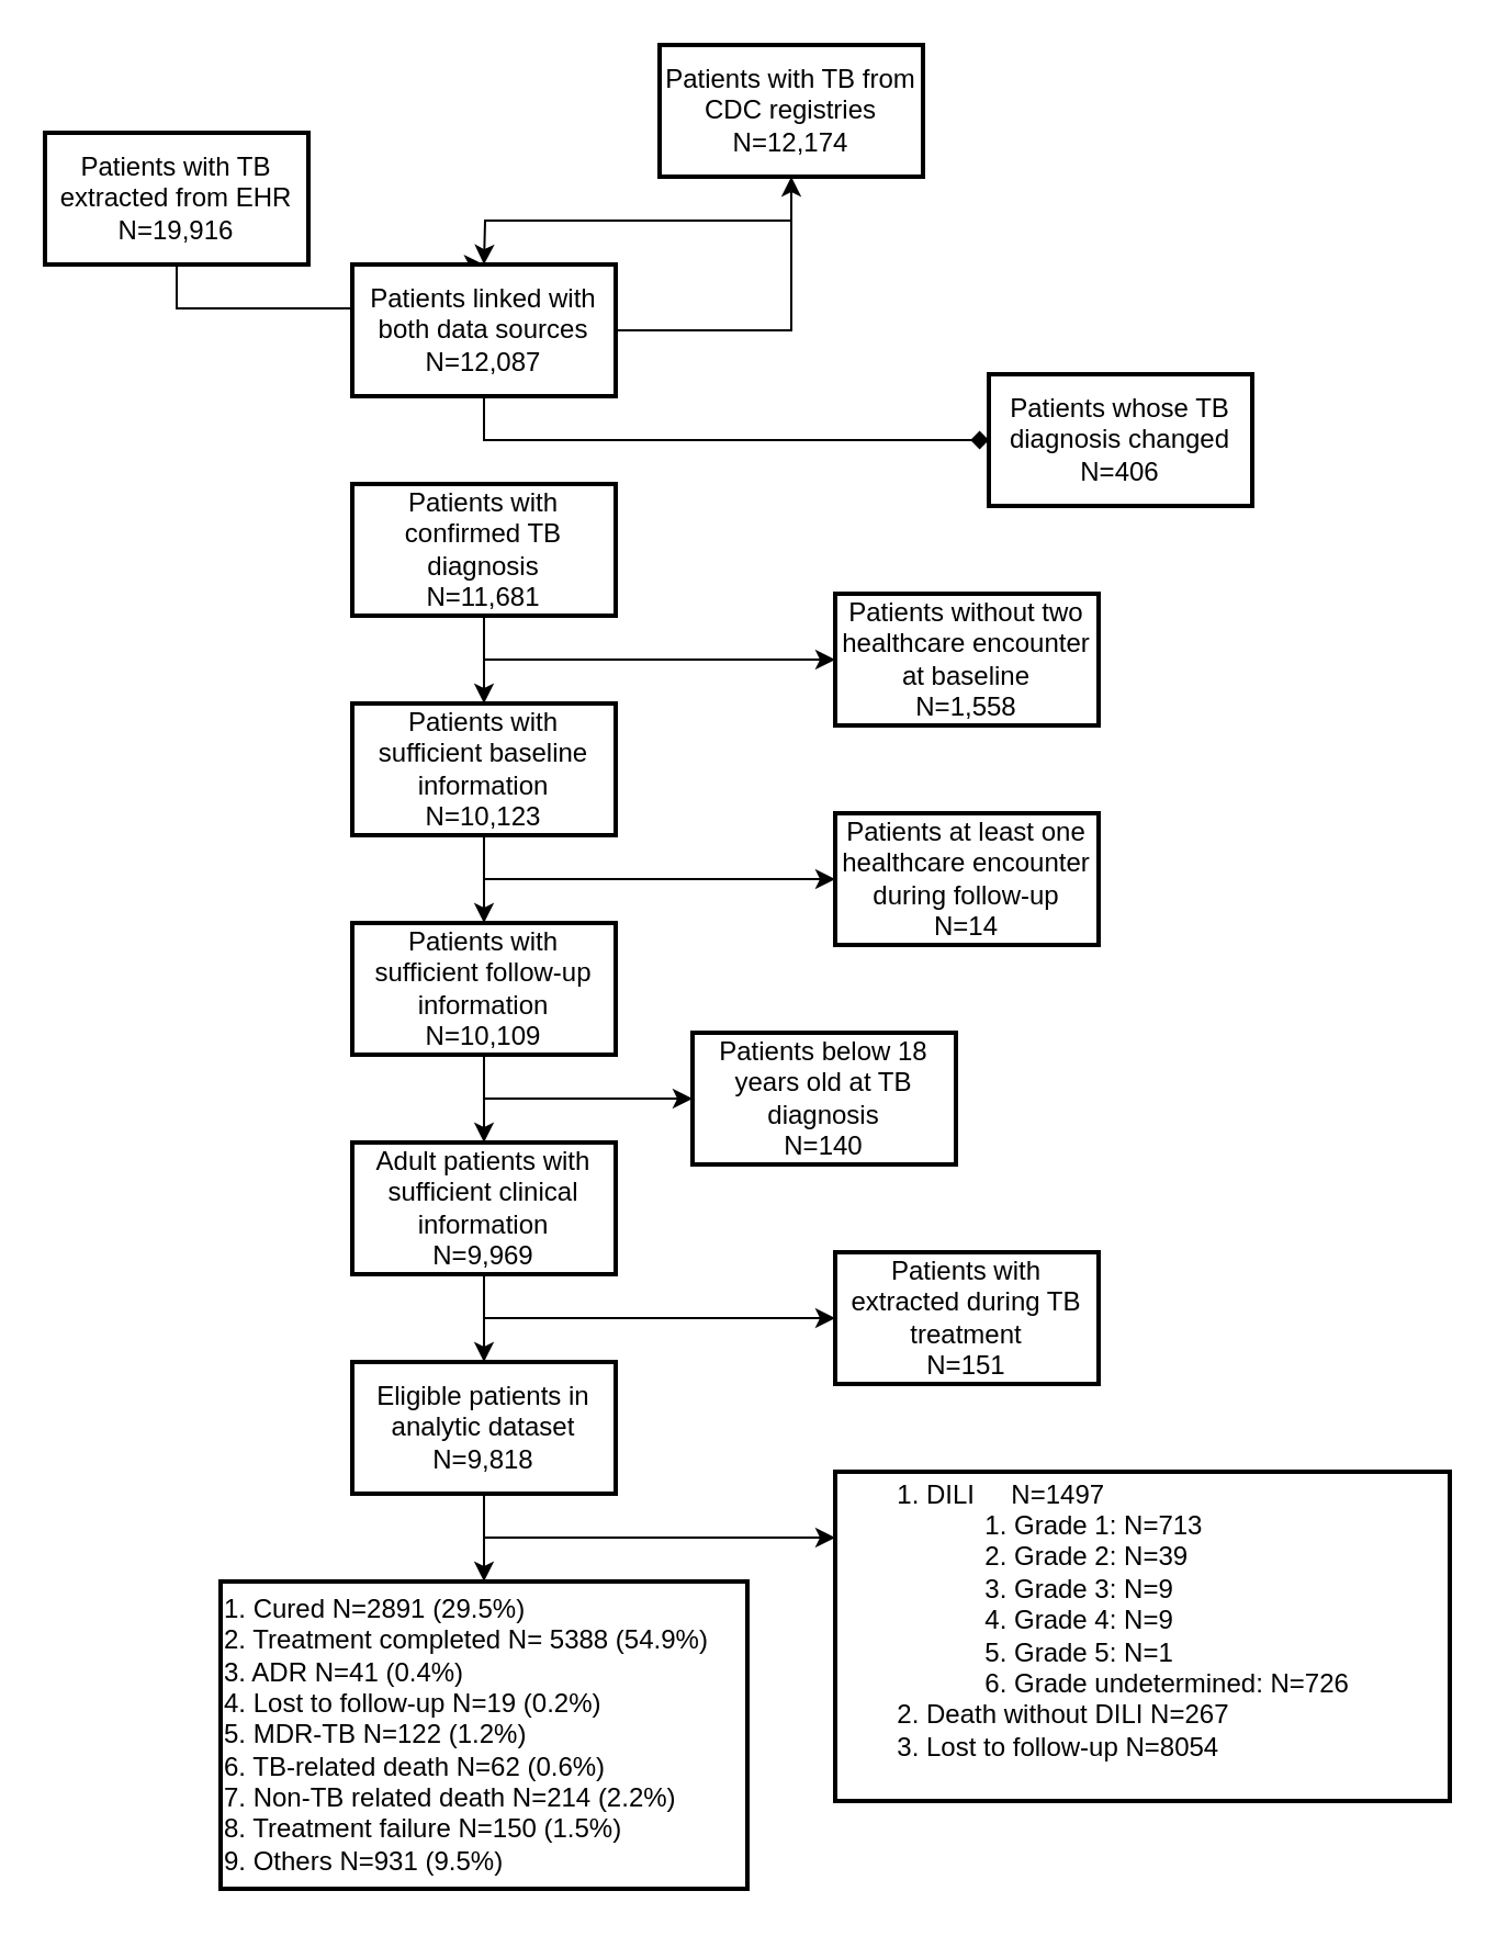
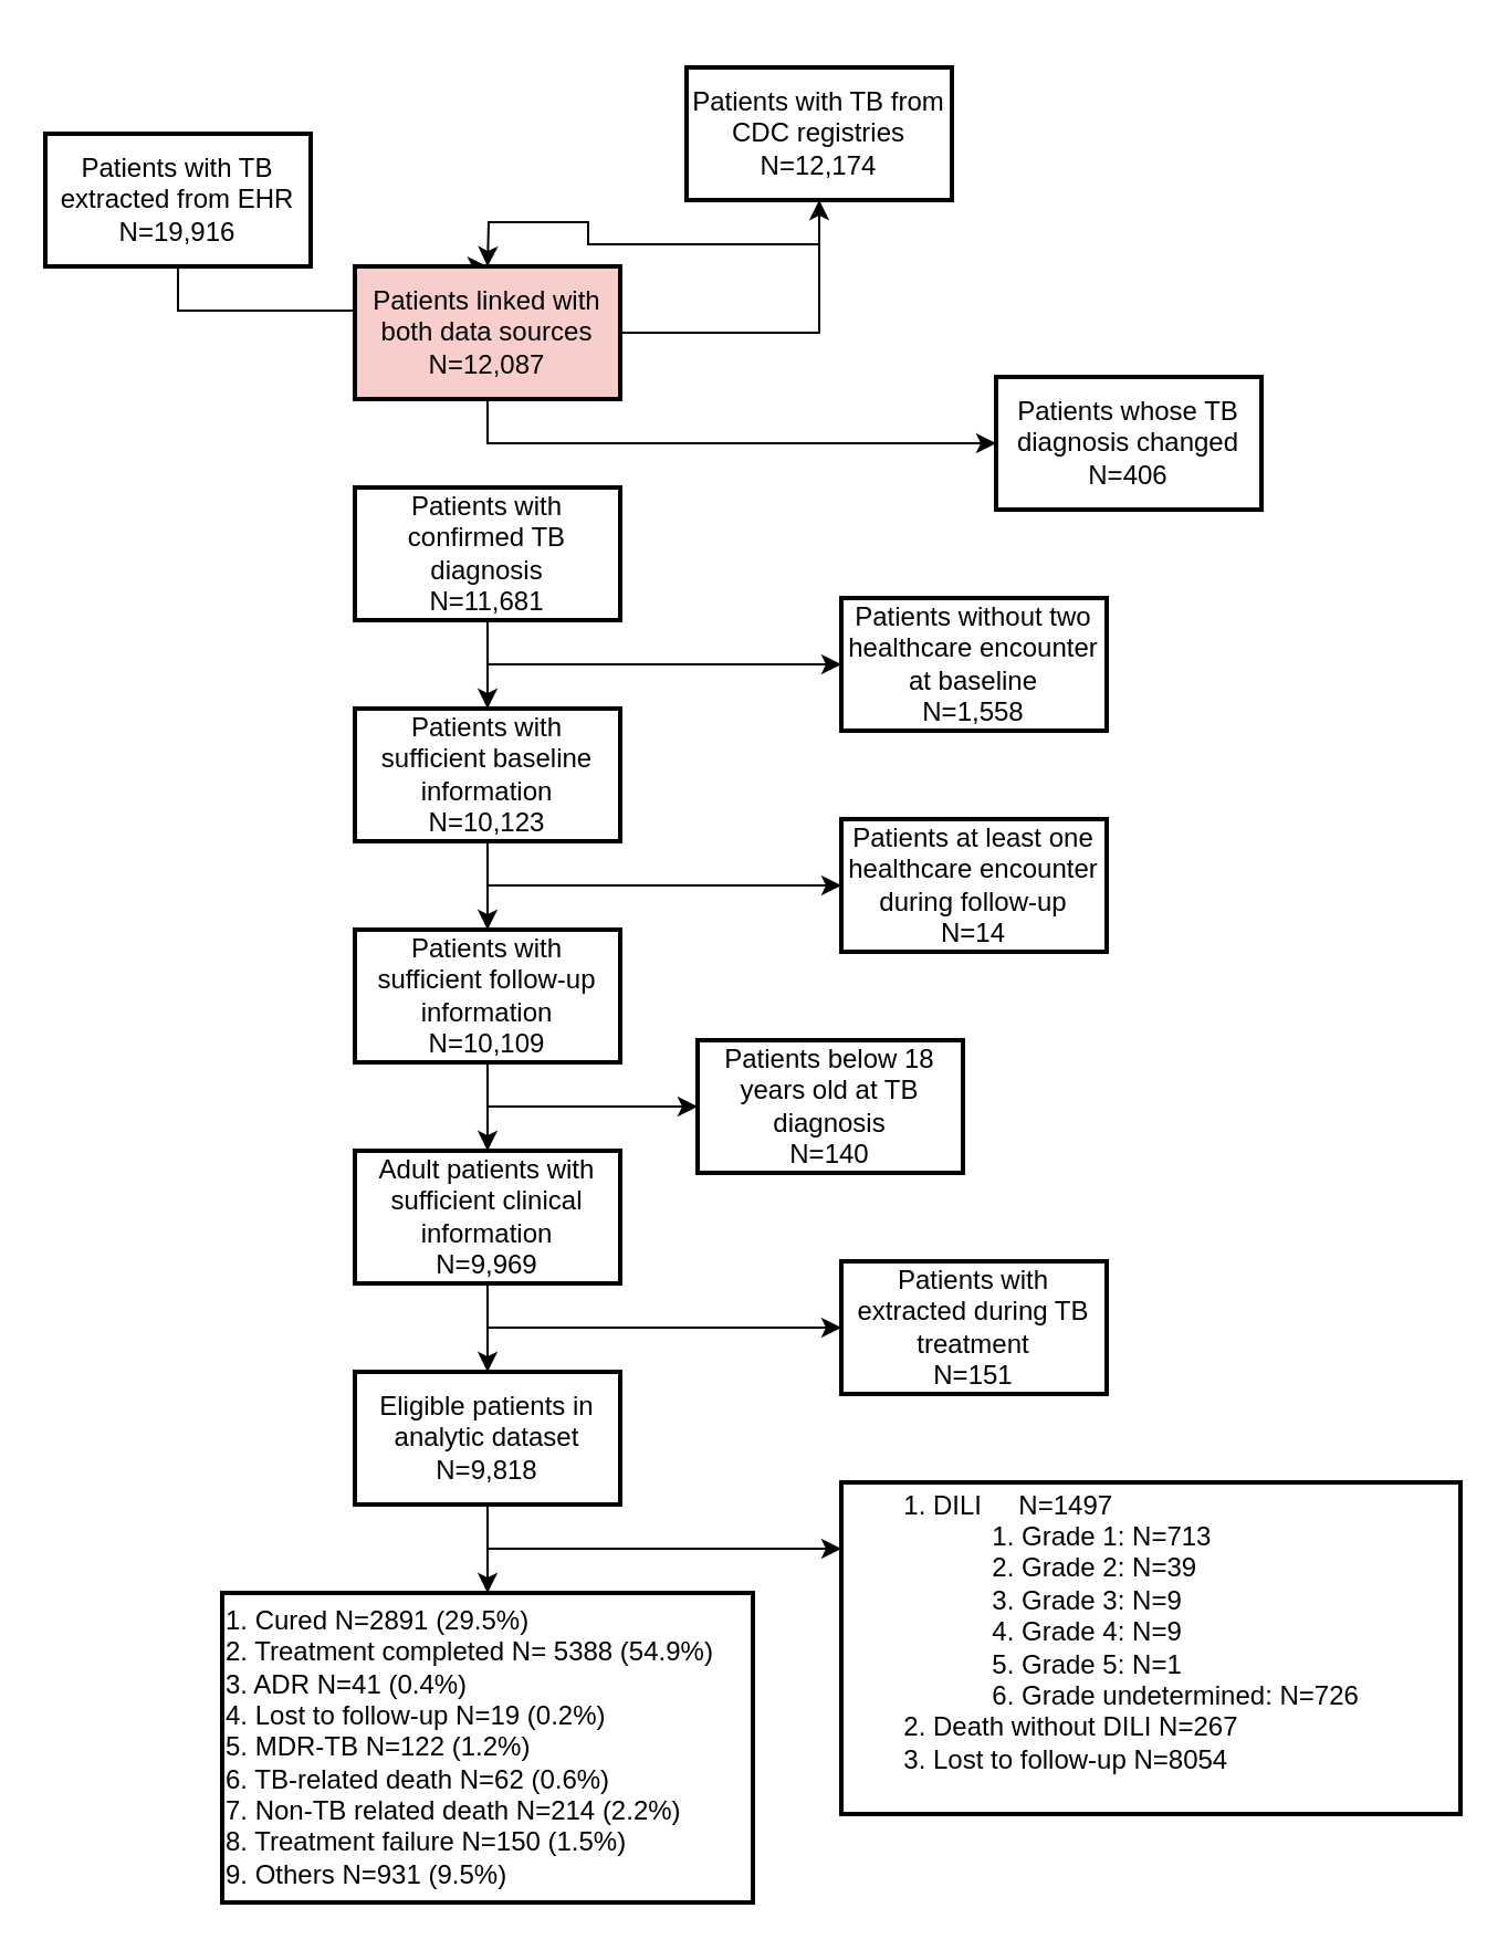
  <mxCell id="0" />
  <mxCell id="1" parent="0" />
  <mxCell id="2" style="edgeStyle=orthogonalEdgeStyle;rounded=0;orthogonalLoop=1;jettySize=auto;html=1;exitX=0.5;exitY=1;exitDx=0;exitDy=0;" parent="1" source="3" edge="1"><mxGeometry relative="1" as="geometry"><mxPoint x="220" y="120" as="targetPoint" /><mxPoint x="80" y="100" as="sourcePoint" /></mxGeometry></mxCell>
  <mxCell id="3" value="&lt;div&gt;Patients with TB extracted from EHR&lt;/div&gt;&lt;div&gt;N=19,916&lt;br&gt;&lt;/div&gt;" style="rounded=0;whiteSpace=wrap;html=1;strokeWidth=2;" parent="1" vertex="1"><mxGeometry x="20" y="60" width="120" height="60" as="geometry" /></mxCell>
  <mxCell id="4" style="edgeStyle=orthogonalEdgeStyle;rounded=0;orthogonalLoop=1;jettySize=auto;html=1;exitX=0.5;exitY=1;exitDx=0;exitDy=0;" parent="1" source="5" edge="1"><mxGeometry relative="1" as="geometry"><mxPoint x="220" y="120" as="targetPoint" /></mxGeometry></mxCell>
- <mxCell id="5" value="&lt;div&gt;Patients with TB from CDC registries&lt;br&gt;&lt;/div&gt;&lt;div&gt;N=12,174&lt;br&gt;&lt;/div&gt;" style="rounded=0;whiteSpace=wrap;html=1;strokeWidth=2;" parent="1" vertex="1"><mxGeometry x="300" y="20" width="120" height="60" as="geometry" /></mxCell>
+ <mxCell id="5" value="&lt;div&gt;Patients with TB from CDC registries&lt;br&gt;&lt;/div&gt;&lt;div&gt;N=12,174&lt;br&gt;&lt;/div&gt;" style="rounded=0;whiteSpace=wrap;html=1;strokeWidth=2;" parent="1" vertex="1"><mxGeometry x="310" y="30" width="120" height="60" as="geometry" /></mxCell>
  <mxCell id="6" value="" style="edgeStyle=orthogonalEdgeStyle;rounded=0;orthogonalLoop=1;jettySize=auto;html=1;" parent="1" source="8" target="5" edge="1"><mxGeometry relative="1" as="geometry" /></mxCell>
- <mxCell id="7" style="edgeStyle=orthogonalEdgeStyle;rounded=0;orthogonalLoop=1;jettySize=auto;html=1;exitX=0.5;exitY=1;exitDx=0;exitDy=0;entryX=0;entryY=0.5;entryDx=0;entryDy=0;endArrow=diamond;" parent="1" source="8" target="11" edge="1"><mxGeometry relative="1" as="geometry"><Array as="points"><mxPoint x="220" y="200" /></Array></mxGeometry></mxCell>
- <mxCell id="8" value="&lt;div&gt;Patients linked with both data sources&lt;br&gt;&lt;/div&gt;&lt;div&gt;N=12,087&lt;br&gt;&lt;/div&gt;" style="rounded=0;whiteSpace=wrap;html=1;strokeWidth=2;" parent="1" vertex="1"><mxGeometry x="160" y="120" width="120" height="60" as="geometry" /></mxCell>
+ <mxCell id="7" style="edgeStyle=orthogonalEdgeStyle;rounded=0;orthogonalLoop=1;jettySize=auto;html=1;exitX=0.5;exitY=1;exitDx=0;exitDy=0;entryX=0;entryY=0.5;entryDx=0;entryDy=0;" parent="1" source="8" target="11" edge="1"><mxGeometry relative="1" as="geometry"><Array as="points"><mxPoint x="220" y="200" /></Array></mxGeometry></mxCell>
+ <mxCell id="8" value="&lt;div&gt;Patients linked with both data sources&lt;br&gt;&lt;/div&gt;&lt;div&gt;N=12,087&lt;br&gt;&lt;/div&gt;" style="rounded=0;whiteSpace=wrap;html=1;strokeWidth=2;fillColor=#f8cecc;" parent="1" vertex="1"><mxGeometry x="160" y="120" width="120" height="60" as="geometry" /></mxCell>
  <mxCell id="9" value="" style="edgeStyle=orthogonalEdgeStyle;rounded=0;orthogonalLoop=1;jettySize=auto;html=1;" parent="1" source="10" target="15" edge="1"><mxGeometry relative="1" as="geometry" /></mxCell>
  <mxCell id="10" value="&lt;div&gt;Patients with confirmed TB diagnosis&lt;br&gt;&lt;/div&gt;&lt;div&gt;N=11,681&lt;br&gt;&lt;/div&gt;" style="rounded=0;whiteSpace=wrap;html=1;strokeWidth=2;" parent="1" vertex="1"><mxGeometry x="160" y="220" width="120" height="60" as="geometry" /></mxCell>
  <mxCell id="11" value="&lt;div&gt;Patients whose TB diagnosis changed&lt;br&gt;&lt;/div&gt;&lt;div&gt;N=406&lt;br&gt;&lt;/div&gt;" style="rounded=0;whiteSpace=wrap;html=1;strokeWidth=2;" parent="1" vertex="1"><mxGeometry x="450" y="170" width="120" height="60" as="geometry" /></mxCell>
  <mxCell id="12" style="edgeStyle=orthogonalEdgeStyle;rounded=0;orthogonalLoop=1;jettySize=auto;html=1;exitX=0.5;exitY=1;exitDx=0;exitDy=0;entryX=0;entryY=0.5;entryDx=0;entryDy=0;" parent="1" target="13" edge="1"><mxGeometry relative="1" as="geometry"><mxPoint x="220" y="280" as="sourcePoint" /><Array as="points"><mxPoint x="220" y="300" /></Array></mxGeometry></mxCell>
  <mxCell id="13" value="&lt;div&gt;Patients without two healthcare encounter at baseline&lt;br&gt;&lt;/div&gt;&lt;div&gt;N=1,558&lt;br&gt;&lt;/div&gt;" style="rounded=0;whiteSpace=wrap;html=1;strokeWidth=2;" parent="1" vertex="1"><mxGeometry x="380" y="270" width="120" height="60" as="geometry" /></mxCell>
  <mxCell id="14" value="" style="edgeStyle=orthogonalEdgeStyle;rounded=0;orthogonalLoop=1;jettySize=auto;html=1;" parent="1" source="15" target="19" edge="1"><mxGeometry relative="1" as="geometry" /></mxCell>
  <mxCell id="15" value="&lt;div&gt;Patients with sufficient baseline information&lt;br&gt;&lt;/div&gt;&lt;div&gt;N=10,123&lt;br&gt;&lt;/div&gt;" style="rounded=0;whiteSpace=wrap;html=1;strokeWidth=2;" parent="1" vertex="1"><mxGeometry x="160" y="320" width="120" height="60" as="geometry" /></mxCell>
  <mxCell id="16" style="edgeStyle=orthogonalEdgeStyle;rounded=0;orthogonalLoop=1;jettySize=auto;html=1;exitX=0.5;exitY=1;exitDx=0;exitDy=0;entryX=0;entryY=0.5;entryDx=0;entryDy=0;" parent="1" target="17" edge="1"><mxGeometry relative="1" as="geometry"><mxPoint x="220" y="380" as="sourcePoint" /><Array as="points"><mxPoint x="220" y="400" /></Array></mxGeometry></mxCell>
  <mxCell id="17" value="&lt;div&gt;Patients at least one healthcare encounter during follow-up&lt;br&gt;&lt;/div&gt;&lt;div&gt;N=14&lt;br&gt;&lt;/div&gt;" style="rounded=0;whiteSpace=wrap;html=1;strokeWidth=2;" parent="1" vertex="1"><mxGeometry x="380" y="370" width="120" height="60" as="geometry" /></mxCell>
  <mxCell id="18" value="" style="edgeStyle=orthogonalEdgeStyle;rounded=0;orthogonalLoop=1;jettySize=auto;html=1;" parent="1" source="19" target="23" edge="1"><mxGeometry relative="1" as="geometry" /></mxCell>
  <mxCell id="19" value="&lt;div&gt;Patients with sufficient follow-up information&lt;br&gt;&lt;/div&gt;&lt;div&gt;N=10,109&lt;br&gt;&lt;/div&gt;" style="rounded=0;whiteSpace=wrap;html=1;strokeWidth=2;" parent="1" vertex="1"><mxGeometry x="160" y="420" width="120" height="60" as="geometry" /></mxCell>
  <mxCell id="20" style="edgeStyle=orthogonalEdgeStyle;rounded=0;orthogonalLoop=1;jettySize=auto;html=1;exitX=0.5;exitY=1;exitDx=0;exitDy=0;entryX=0;entryY=0.5;entryDx=0;entryDy=0;" parent="1" target="21" edge="1"><mxGeometry relative="1" as="geometry"><mxPoint x="220" y="480" as="sourcePoint" /><Array as="points"><mxPoint x="220" y="500" /></Array></mxGeometry></mxCell>
  <mxCell id="21" value="&lt;div&gt;Patients below 18 years old at TB diagnosis&lt;br&gt;&lt;/div&gt;&lt;div&gt;N=140&lt;br&gt;&lt;/div&gt;" style="rounded=0;whiteSpace=wrap;html=1;strokeWidth=2;" parent="1" vertex="1"><mxGeometry x="315" y="470" width="120" height="60" as="geometry" /></mxCell>
  <mxCell id="22" value="" style="edgeStyle=orthogonalEdgeStyle;rounded=0;orthogonalLoop=1;jettySize=auto;html=1;" parent="1" source="23" target="26" edge="1"><mxGeometry relative="1" as="geometry" /></mxCell>
  <mxCell id="23" value="&lt;div&gt;Adult patients with sufficient clinical information&lt;br&gt;&lt;/div&gt;&lt;div&gt;N=9,969&lt;br&gt;&lt;/div&gt;" style="rounded=0;whiteSpace=wrap;html=1;strokeWidth=2;" parent="1" vertex="1"><mxGeometry x="160" y="520" width="120" height="60" as="geometry" /></mxCell>
  <mxCell id="24" value="&lt;div&gt;Patients with extracted during TB treatment&lt;br&gt;&lt;/div&gt;&lt;div&gt;N=151&lt;br&gt;&lt;/div&gt;" style="rounded=0;whiteSpace=wrap;html=1;strokeWidth=2;" parent="1" vertex="1"><mxGeometry x="380" y="570" width="120" height="60" as="geometry" /></mxCell>
  <mxCell id="25" value="" style="edgeStyle=orthogonalEdgeStyle;rounded=0;orthogonalLoop=1;jettySize=auto;html=1;" parent="1" source="26" target="27" edge="1"><mxGeometry relative="1" as="geometry" /></mxCell>
  <mxCell id="26" value="&lt;div&gt;Eligible patients in analytic dataset&lt;br&gt;&lt;/div&gt;&lt;div&gt;N=9,818&lt;br&gt;&lt;/div&gt;" style="rounded=0;whiteSpace=wrap;html=1;strokeWidth=2;" parent="1" vertex="1"><mxGeometry x="160" y="620" width="120" height="60" as="geometry" /></mxCell>
  <mxCell id="27" value="&lt;div align=&quot;left&quot;&gt;1. Cured N=2891 (29.5%)&lt;/div&gt;&lt;div align=&quot;left&quot;&gt;2. Treatment completed N= 5388 (54.9%)&lt;/div&gt;&lt;div align=&quot;left&quot;&gt;3. ADR N=41 (0.4%)&lt;/div&gt;&lt;div align=&quot;left&quot;&gt;4. Lost to follow-up N=19 (0.2%)&lt;/div&gt;&lt;div align=&quot;left&quot;&gt;5. MDR-TB N=122 (1.2%)&lt;/div&gt;&lt;div align=&quot;left&quot;&gt;6. TB-related death N=62 (0.6%)&lt;/div&gt;&lt;div align=&quot;left&quot;&gt;7. Non-TB related death N=214 (2.2%)&lt;/div&gt;&lt;div align=&quot;left&quot;&gt;8. Treatment failure N=150 (1.5%)&lt;/div&gt;&lt;div align=&quot;left&quot;&gt;9. Others N=931 (9.5%)&lt;br&gt;&lt;/div&gt;" style="rounded=0;whiteSpace=wrap;html=1;strokeWidth=2;align=left;" parent="1" vertex="1"><mxGeometry x="100" y="720" width="240" height="140" as="geometry" /></mxCell>
  <mxCell id="28" style="edgeStyle=orthogonalEdgeStyle;rounded=0;orthogonalLoop=1;jettySize=auto;html=1;exitX=0.5;exitY=1;exitDx=0;exitDy=0;entryX=0;entryY=0.5;entryDx=0;entryDy=0;" parent="1" edge="1"><mxGeometry relative="1" as="geometry"><mxPoint x="220" y="580" as="sourcePoint" /><Array as="points"><mxPoint x="220" y="600" /></Array><mxPoint x="380" y="600" as="targetPoint" /></mxGeometry></mxCell>
  <mxCell id="29" value="&lt;div align=&quot;left&quot;&gt;&lt;ol&gt;&lt;li&gt;DILI&amp;nbsp;&amp;nbsp;&amp;nbsp;&amp;nbsp; N=1497&lt;/li&gt;&lt;ol&gt;&lt;li&gt;Grade 1: N=713&lt;/li&gt;&lt;li&gt;Grade 2: N=39&lt;/li&gt;&lt;li&gt;Grade 3: N=9&lt;/li&gt;&lt;li&gt;Grade 4: N=9&lt;/li&gt;&lt;li&gt;Grade 5: N=1&lt;/li&gt;&lt;li&gt;Grade undetermined: N=726&lt;br&gt;&lt;/li&gt;&lt;/ol&gt;&lt;li&gt;Death without DILI N=267&lt;/li&gt;&lt;li&gt;Lost to follow-up N=8054&lt;br&gt;&lt;/li&gt;&lt;/ol&gt;&lt;/div&gt;&lt;div align=&quot;left&quot;&gt;&lt;br&gt;&lt;/div&gt;" style="rounded=0;whiteSpace=wrap;html=1;strokeWidth=2;align=left;" parent="1" vertex="1"><mxGeometry x="380" y="670" width="280" height="150" as="geometry" /></mxCell>
  <mxCell id="30" style="edgeStyle=orthogonalEdgeStyle;rounded=0;orthogonalLoop=1;jettySize=auto;html=1;exitX=0.5;exitY=1;exitDx=0;exitDy=0;entryX=0;entryY=0.5;entryDx=0;entryDy=0;" parent="1" edge="1"><mxGeometry relative="1" as="geometry"><mxPoint x="220" y="680" as="sourcePoint" /><Array as="points"><mxPoint x="220" y="700" /></Array><mxPoint x="380" y="700" as="targetPoint" /></mxGeometry></mxCell>
